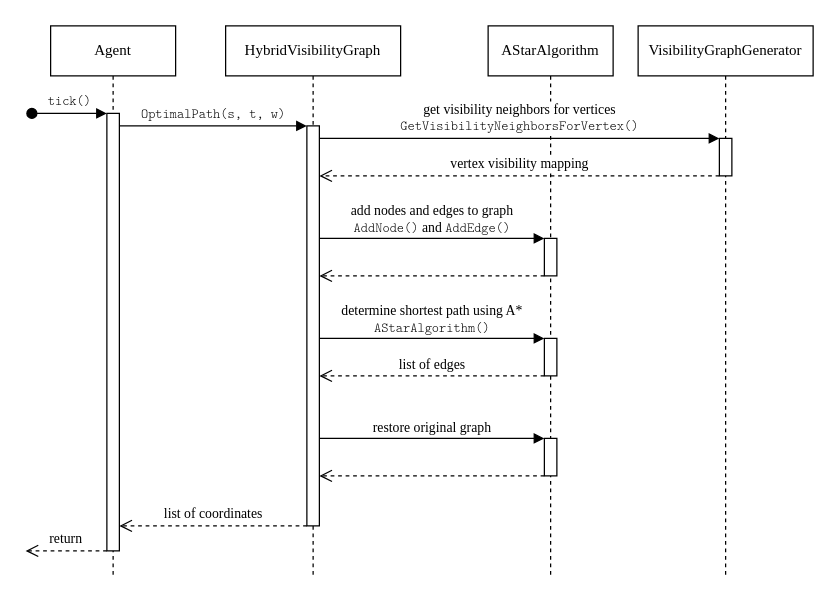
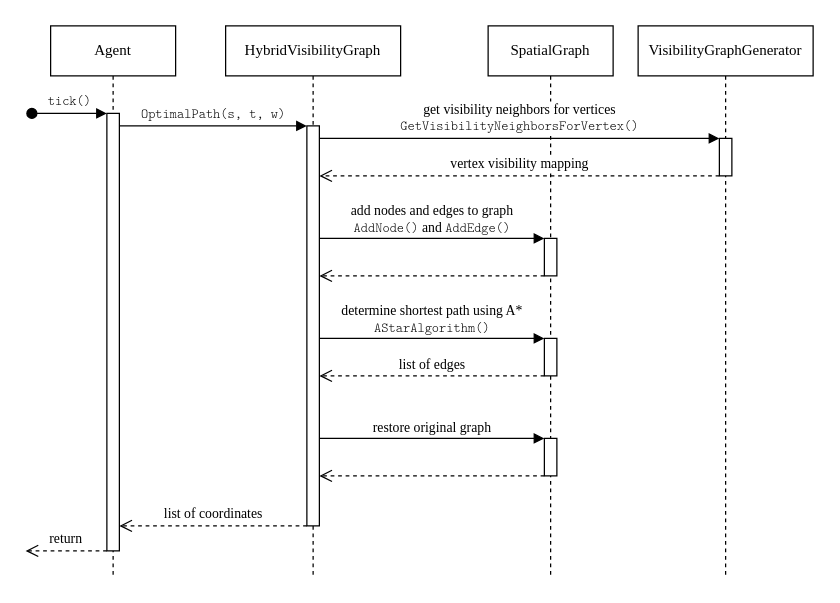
  <mxCell id="0" />
  <mxCell id="1" parent="0" />
  <mxCell id="2" value="Agent" style="shape=umlLifeline;perimeter=lifelinePerimeter;whiteSpace=wrap;html=1;container=0;dropTarget=0;collapsible=0;recursiveResize=0;outlineConnect=0;portConstraint=eastwest;newEdgeStyle={&quot;edgeStyle&quot;:&quot;elbowEdgeStyle&quot;,&quot;elbow&quot;:&quot;vertical&quot;,&quot;curved&quot;:0,&quot;rounded&quot;:0};fontFamily=Linux Libertine;" parent="1" vertex="1"><mxGeometry x="40" y="20" width="100" height="440" as="geometry" /></mxCell>
  <mxCell id="3" value="" style="html=1;points=[];perimeter=orthogonalPerimeter;outlineConnect=0;targetShapes=umlLifeline;portConstraint=eastwest;newEdgeStyle={&quot;edgeStyle&quot;:&quot;elbowEdgeStyle&quot;,&quot;elbow&quot;:&quot;vertical&quot;,&quot;curved&quot;:0,&quot;rounded&quot;:0};fontFamily=Linux Libertine;" parent="2" vertex="1"><mxGeometry x="45" y="70" width="10" height="350" as="geometry" /></mxCell>
  <mxCell id="4" value="tick()" style="html=1;verticalAlign=bottom;startArrow=oval;endArrow=block;startSize=8;edgeStyle=elbowEdgeStyle;elbow=vertical;curved=0;rounded=0;fontFamily=Latin Modern Mono Light;spacing=3;" parent="2" target="3" edge="1"><mxGeometry relative="1" as="geometry"><mxPoint x="-15" y="70" as="sourcePoint" /></mxGeometry></mxCell>
  <mxCell id="5" value="HybridVisibilityGraph" style="shape=umlLifeline;perimeter=lifelinePerimeter;whiteSpace=wrap;html=1;container=0;dropTarget=0;collapsible=0;recursiveResize=0;outlineConnect=0;portConstraint=eastwest;newEdgeStyle={&quot;edgeStyle&quot;:&quot;elbowEdgeStyle&quot;,&quot;elbow&quot;:&quot;vertical&quot;,&quot;curved&quot;:0,&quot;rounded&quot;:0};fontFamily=Linux Libertine;" parent="1" vertex="1"><mxGeometry x="180" y="20" width="140" height="440" as="geometry" /></mxCell>
  <mxCell id="6" value="" style="html=1;points=[];perimeter=orthogonalPerimeter;outlineConnect=0;targetShapes=umlLifeline;portConstraint=eastwest;newEdgeStyle={&quot;edgeStyle&quot;:&quot;elbowEdgeStyle&quot;,&quot;elbow&quot;:&quot;vertical&quot;,&quot;curved&quot;:0,&quot;rounded&quot;:0};fontFamily=Linux Libertine;" parent="5" vertex="1"><mxGeometry x="65" y="80" width="10" height="320" as="geometry" /></mxCell>
  <mxCell id="7" value="&lt;div&gt;OptimalPath(s, t, w)&lt;/div&gt;" style="html=1;verticalAlign=bottom;endArrow=block;edgeStyle=elbowEdgeStyle;elbow=horizontal;curved=0;rounded=0;fontFamily=Latin Modern Mono Light;spacing=3;" parent="1" source="3" target="6" edge="1"><mxGeometry relative="1" as="geometry"><mxPoint x="195" y="110" as="sourcePoint" /><Array as="points"><mxPoint x="180" y="100" /></Array></mxGeometry></mxCell>
  <mxCell id="8" value="list of coordinates" style="html=1;verticalAlign=bottom;endArrow=open;dashed=1;endSize=8;edgeStyle=elbowEdgeStyle;elbow=vertical;curved=0;rounded=0;fontFamily=Linux Libertine;spacing=3;" parent="1" source="6" target="3" edge="1"><mxGeometry relative="1" as="geometry"><mxPoint x="195" y="185" as="targetPoint" /><Array as="points"><mxPoint x="200" y="420" /><mxPoint x="220" y="310" /><mxPoint x="130" y="300" /><mxPoint x="170" y="280" /><mxPoint x="200" y="210" /><mxPoint x="120" y="250" /><mxPoint x="210" y="210" /><mxPoint x="240" y="220" /><mxPoint x="190" y="260" /></Array></mxGeometry></mxCell>
  <mxCell id="9" value="&lt;div&gt;VisibilityGraphGenerator&lt;/div&gt;" style="shape=umlLifeline;perimeter=lifelinePerimeter;whiteSpace=wrap;html=1;container=1;dropTarget=0;collapsible=0;recursiveResize=0;outlineConnect=0;portConstraint=eastwest;newEdgeStyle={&quot;edgeStyle&quot;:&quot;elbowEdgeStyle&quot;,&quot;elbow&quot;:&quot;vertical&quot;,&quot;curved&quot;:0,&quot;rounded&quot;:0};fontFamily=Linux Libertine;" parent="1" vertex="1"><mxGeometry x="510" y="20" width="140" height="440" as="geometry" /></mxCell>
  <mxCell id="10" value="" style="html=1;points=[];perimeter=orthogonalPerimeter;outlineConnect=0;targetShapes=umlLifeline;portConstraint=eastwest;newEdgeStyle={&quot;edgeStyle&quot;:&quot;elbowEdgeStyle&quot;,&quot;elbow&quot;:&quot;vertical&quot;,&quot;curved&quot;:0,&quot;rounded&quot;:0};fontFamily=Linux Libertine;" parent="9" vertex="1"><mxGeometry x="65" y="90" width="10" height="30" as="geometry" /></mxCell>
  <mxCell id="11" value="return" style="html=1;verticalAlign=bottom;endArrow=open;dashed=1;endSize=8;edgeStyle=elbowEdgeStyle;elbow=vertical;curved=0;rounded=0;fontFamily=Linux Libertine;spacing=3;" parent="1" edge="1"><mxGeometry relative="1" as="geometry"><mxPoint x="20" y="440" as="targetPoint" /><Array as="points"><mxPoint x="70" y="440" /><mxPoint x="60" y="410" /><mxPoint x="80" y="350" /><mxPoint x="70" y="370" /><mxPoint x="50" y="350" /><mxPoint x="125" y="410" /><mxPoint x="155" y="420" /><mxPoint x="105" y="460" /></Array><mxPoint x="85" y="440" as="sourcePoint" /></mxGeometry></mxCell>
- <mxCell id="12" value="AStarAlgorithm" style="shape=umlLifeline;perimeter=lifelinePerimeter;whiteSpace=wrap;html=1;container=1;dropTarget=0;collapsible=0;recursiveResize=0;outlineConnect=0;portConstraint=eastwest;newEdgeStyle={&quot;edgeStyle&quot;:&quot;elbowEdgeStyle&quot;,&quot;elbow&quot;:&quot;vertical&quot;,&quot;curved&quot;:0,&quot;rounded&quot;:0};fontFamily=Linux Libertine;" parent="1" vertex="1"><mxGeometry x="390" y="20" width="100" height="440" as="geometry" /></mxCell>
+ <mxCell id="12" value="SpatialGraph" style="shape=umlLifeline;perimeter=lifelinePerimeter;whiteSpace=wrap;html=1;container=1;dropTarget=0;collapsible=0;recursiveResize=0;outlineConnect=0;portConstraint=eastwest;newEdgeStyle={&quot;edgeStyle&quot;:&quot;elbowEdgeStyle&quot;,&quot;elbow&quot;:&quot;vertical&quot;,&quot;curved&quot;:0,&quot;rounded&quot;:0};fontFamily=Linux Libertine;" parent="1" vertex="1"><mxGeometry x="390" y="20" width="100" height="440" as="geometry" /></mxCell>
  <mxCell id="13" value="" style="html=1;points=[];perimeter=orthogonalPerimeter;outlineConnect=0;targetShapes=umlLifeline;portConstraint=eastwest;newEdgeStyle={&quot;edgeStyle&quot;:&quot;elbowEdgeStyle&quot;,&quot;elbow&quot;:&quot;vertical&quot;,&quot;curved&quot;:0,&quot;rounded&quot;:0};" parent="12" vertex="1"><mxGeometry x="45" y="250" width="10" height="30" as="geometry" /></mxCell>
  <mxCell id="14" value="" style="html=1;points=[];perimeter=orthogonalPerimeter;outlineConnect=0;targetShapes=umlLifeline;portConstraint=eastwest;newEdgeStyle={&quot;edgeStyle&quot;:&quot;elbowEdgeStyle&quot;,&quot;elbow&quot;:&quot;vertical&quot;,&quot;curved&quot;:0,&quot;rounded&quot;:0};" parent="12" vertex="1"><mxGeometry x="45" y="170" width="10" height="30" as="geometry" /></mxCell>
  <mxCell id="15" value="" style="html=1;points=[];perimeter=orthogonalPerimeter;outlineConnect=0;targetShapes=umlLifeline;portConstraint=eastwest;newEdgeStyle={&quot;edgeStyle&quot;:&quot;elbowEdgeStyle&quot;,&quot;elbow&quot;:&quot;vertical&quot;,&quot;curved&quot;:0,&quot;rounded&quot;:0};" vertex="1" parent="12"><mxGeometry x="45" y="330" width="10" height="30" as="geometry" /></mxCell>
  <mxCell id="16" value="list of edges" style="html=1;verticalAlign=bottom;endArrow=open;dashed=1;endSize=8;edgeStyle=elbowEdgeStyle;elbow=vertical;curved=0;rounded=0;fontFamily=Linux Libertine;" parent="1" source="13" target="6" edge="1"><mxGeometry relative="1" as="geometry"><mxPoint x="460" y="210" as="sourcePoint" /><mxPoint x="380" y="210" as="targetPoint" /><Array as="points"><mxPoint x="390" y="300" /><mxPoint x="360" y="290" /><mxPoint x="570" y="290" /><mxPoint x="520" y="260" /><mxPoint x="570" y="240" /><mxPoint x="380" y="210" /></Array><mxPoint as="offset" /></mxGeometry></mxCell>
  <mxCell id="17" value="&lt;div&gt;determine shortest path using A*&lt;/div&gt;&lt;div&gt;&lt;font face=&quot;Latin Modern Mono Light&quot;&gt;AStarAlgorithm()&lt;/font&gt;&lt;br&gt;&lt;/div&gt;" style="html=1;verticalAlign=bottom;endArrow=block;edgeStyle=elbowEdgeStyle;elbow=vertical;curved=0;rounded=0;fontFamily=Linux Libertine;" parent="1" source="6" target="13" edge="1"><mxGeometry width="80" relative="1" as="geometry"><mxPoint x="380" y="210" as="sourcePoint" /><mxPoint x="460" y="210" as="targetPoint" /><Array as="points"><mxPoint x="400" y="270" /><mxPoint x="370" y="260" /><mxPoint x="560" y="260" /><mxPoint x="590" y="240" /><mxPoint x="540" y="230" /><mxPoint x="540" y="220" /><mxPoint x="530" y="200" /><mxPoint x="460" y="210" /></Array></mxGeometry></mxCell>
  <mxCell id="18" value="&lt;div&gt;add nodes and edges to graph&lt;/div&gt;&lt;div&gt;&lt;font face=&quot;Latin Modern Mono Light&quot;&gt;AddNode()&lt;/font&gt; and &lt;font face=&quot;Latin Modern Mono Light&quot;&gt;AddEdge()&lt;/font&gt;&lt;br&gt;&lt;/div&gt;" style="html=1;verticalAlign=bottom;endArrow=block;edgeStyle=elbowEdgeStyle;elbow=vertical;curved=0;rounded=0;fontFamily=Linux Libertine;" parent="1" source="6" target="14" edge="1"><mxGeometry width="80" relative="1" as="geometry"><mxPoint x="350" y="180" as="sourcePoint" /><mxPoint x="495" y="170" as="targetPoint" /><Array as="points"><mxPoint x="410" y="190" /><mxPoint x="540" y="180" /></Array></mxGeometry></mxCell>
  <mxCell id="19" value="" style="html=1;verticalAlign=bottom;endArrow=open;dashed=1;endSize=8;edgeStyle=elbowEdgeStyle;elbow=vertical;curved=0;rounded=0;fontFamily=Linux Libertine;" parent="1" source="14" target="6" edge="1"><mxGeometry relative="1" as="geometry"><mxPoint x="460" y="210" as="sourcePoint" /><mxPoint x="380" y="210" as="targetPoint" /><Array as="points"><mxPoint x="400" y="220" /><mxPoint x="590" y="220" /><mxPoint x="530" y="210" /><mxPoint x="500" y="200" /><mxPoint x="470" y="210" /></Array></mxGeometry></mxCell>
  <mxCell id="20" value="restore original graph" style="html=1;verticalAlign=bottom;endArrow=block;edgeStyle=elbowEdgeStyle;elbow=vertical;curved=0;rounded=0;fontFamily=Linux Libertine;" edge="1" target="15" parent="1" source="6"><mxGeometry relative="1" as="geometry"><mxPoint x="310" y="350" as="sourcePoint" /><Array as="points"><mxPoint x="410" y="350" /><mxPoint x="400" y="340" /></Array></mxGeometry></mxCell>
  <mxCell id="21" value="" style="html=1;verticalAlign=bottom;endArrow=open;dashed=1;endSize=8;edgeStyle=elbowEdgeStyle;elbow=vertical;curved=0;rounded=0;" edge="1" source="15" parent="1" target="6"><mxGeometry relative="1" as="geometry"><mxPoint x="365" y="405" as="targetPoint" /><Array as="points"><mxPoint x="390" y="380" /></Array></mxGeometry></mxCell>
  <mxCell id="22" value="vertex visibility mapping" style="html=1;verticalAlign=bottom;endArrow=open;dashed=1;endSize=8;edgeStyle=elbowEdgeStyle;elbow=vertical;curved=0;rounded=0;fontFamily=Linux Libertine;spacing=3;" parent="1" source="10" target="6" edge="1"><mxGeometry relative="1" as="geometry"><mxPoint x="290" y="200" as="targetPoint" /><Array as="points"><mxPoint x="540" y="140" /><mxPoint x="440" y="150" /><mxPoint x="430" y="190" /><mxPoint x="420" y="160" /><mxPoint x="420" y="180" /><mxPoint x="420" y="200" /><mxPoint x="430" y="240" /><mxPoint x="440" y="200" /></Array><mxPoint x="470" y="200" as="sourcePoint" /></mxGeometry></mxCell>
  <mxCell id="23" value="&lt;div&gt;get visibility neighbors for vertices&lt;/div&gt;&lt;div&gt;&lt;font face=&quot;Latin Modern Mono Light&quot;&gt;GetVisibilityNeighborsForVertex()&lt;/font&gt;&lt;br&gt;&lt;/div&gt;" style="html=1;verticalAlign=bottom;endArrow=block;edgeStyle=elbowEdgeStyle;elbow=vertical;curved=0;rounded=0;fontFamily=Linux Libertine;spacing=3;labelBorderColor=none;labelBackgroundColor=#FFFFFF;" parent="1" source="6" target="10" edge="1"><mxGeometry width="80" relative="1" as="geometry"><mxPoint x="330" y="200" as="sourcePoint" /><mxPoint x="410" y="200" as="targetPoint" /><Array as="points"><mxPoint x="440" y="110" /><mxPoint x="430" y="120" /><mxPoint x="300" y="120" /><mxPoint x="370" y="130" /><mxPoint x="450" y="110" /><mxPoint x="420" y="140" /><mxPoint x="330" y="230" /></Array></mxGeometry></mxCell>
